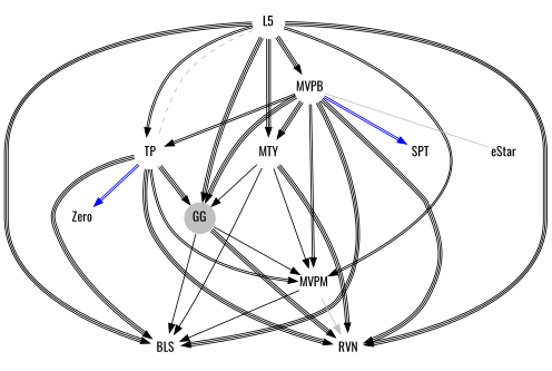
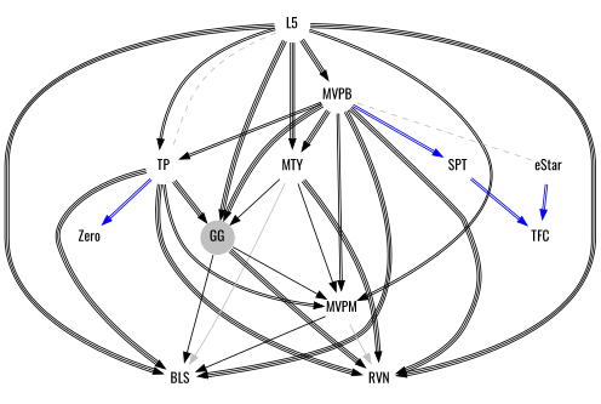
  digraph {
    fontname=Oswald
    node [color=white fixedsize=true fontname=Oswald margin=0.5 shape=circle]
    edge [color="black:black:black" fontname=Oswald]
    L5 [width=.5]
    MVPB [width=.5]
    TP [width=.5]
    MTY [width=.5]
    GG [fillcolor=gray style=filled width=.5]
    MVPM [width=.5]
    BLS [width=.5]
    RVN [width=.5]
    eStar [width=.5]
    SPT [width=.5]
    Zero [width=.5]
+   TFC [width=.5]
    subgraph sub_1 {
      L5
      MVPB
      TP
      MTY
      GG
      MVPM
      BLS
      RVN
    }
    subgraph sub_2 {
      eStar
      SPT
      Zero
+     TFC
    }
    L5 -> MVPB
    L5 -> TP [color="black:black"]
    L5 -> TP [color=grey constraint=false dir=none style=dashed]
    L5 -> MTY
    L5 -> GG
    L5 -> MVPM [color="black:black"]
    L5 -> BLS
    L5 -> RVN
    MVPB -> TP [color="black:black"]
    MVPB -> MTY
    MVPB -> GG
    MVPB -> MVPM [color="black:black"]
    MVPB -> BLS
    MVPB -> RVN
    MVPB -> SPT [color="blue:blue"]
    TP -> GG
    TP -> MVPM [color="black:black"]
    TP -> BLS
    TP -> RVN
    TP -> Zero [color="blue:blue"]
    MTY -> GG [color=black]
    MTY -> MVPM [color=black]
-   MTY -> BLS [color=black]
+   MTY -> BLS [color=grey]
    MTY -> RVN
    GG -> MVPM [color=black]
    GG -> BLS [color=black]
    GG -> RVN
    MVPM -> BLS [color=black]
    MVPM -> RVN [color=grey]
-   eStar -> MVPB [color=grey constraint=false dir=none style=solid]
+   eStar -> MVPB [color=grey constraint=false dir=none style=dashed]
+   eStar -> TFC [color="blue:blue"]
+   SPT -> TFC [color="blue:blue"]
  }
